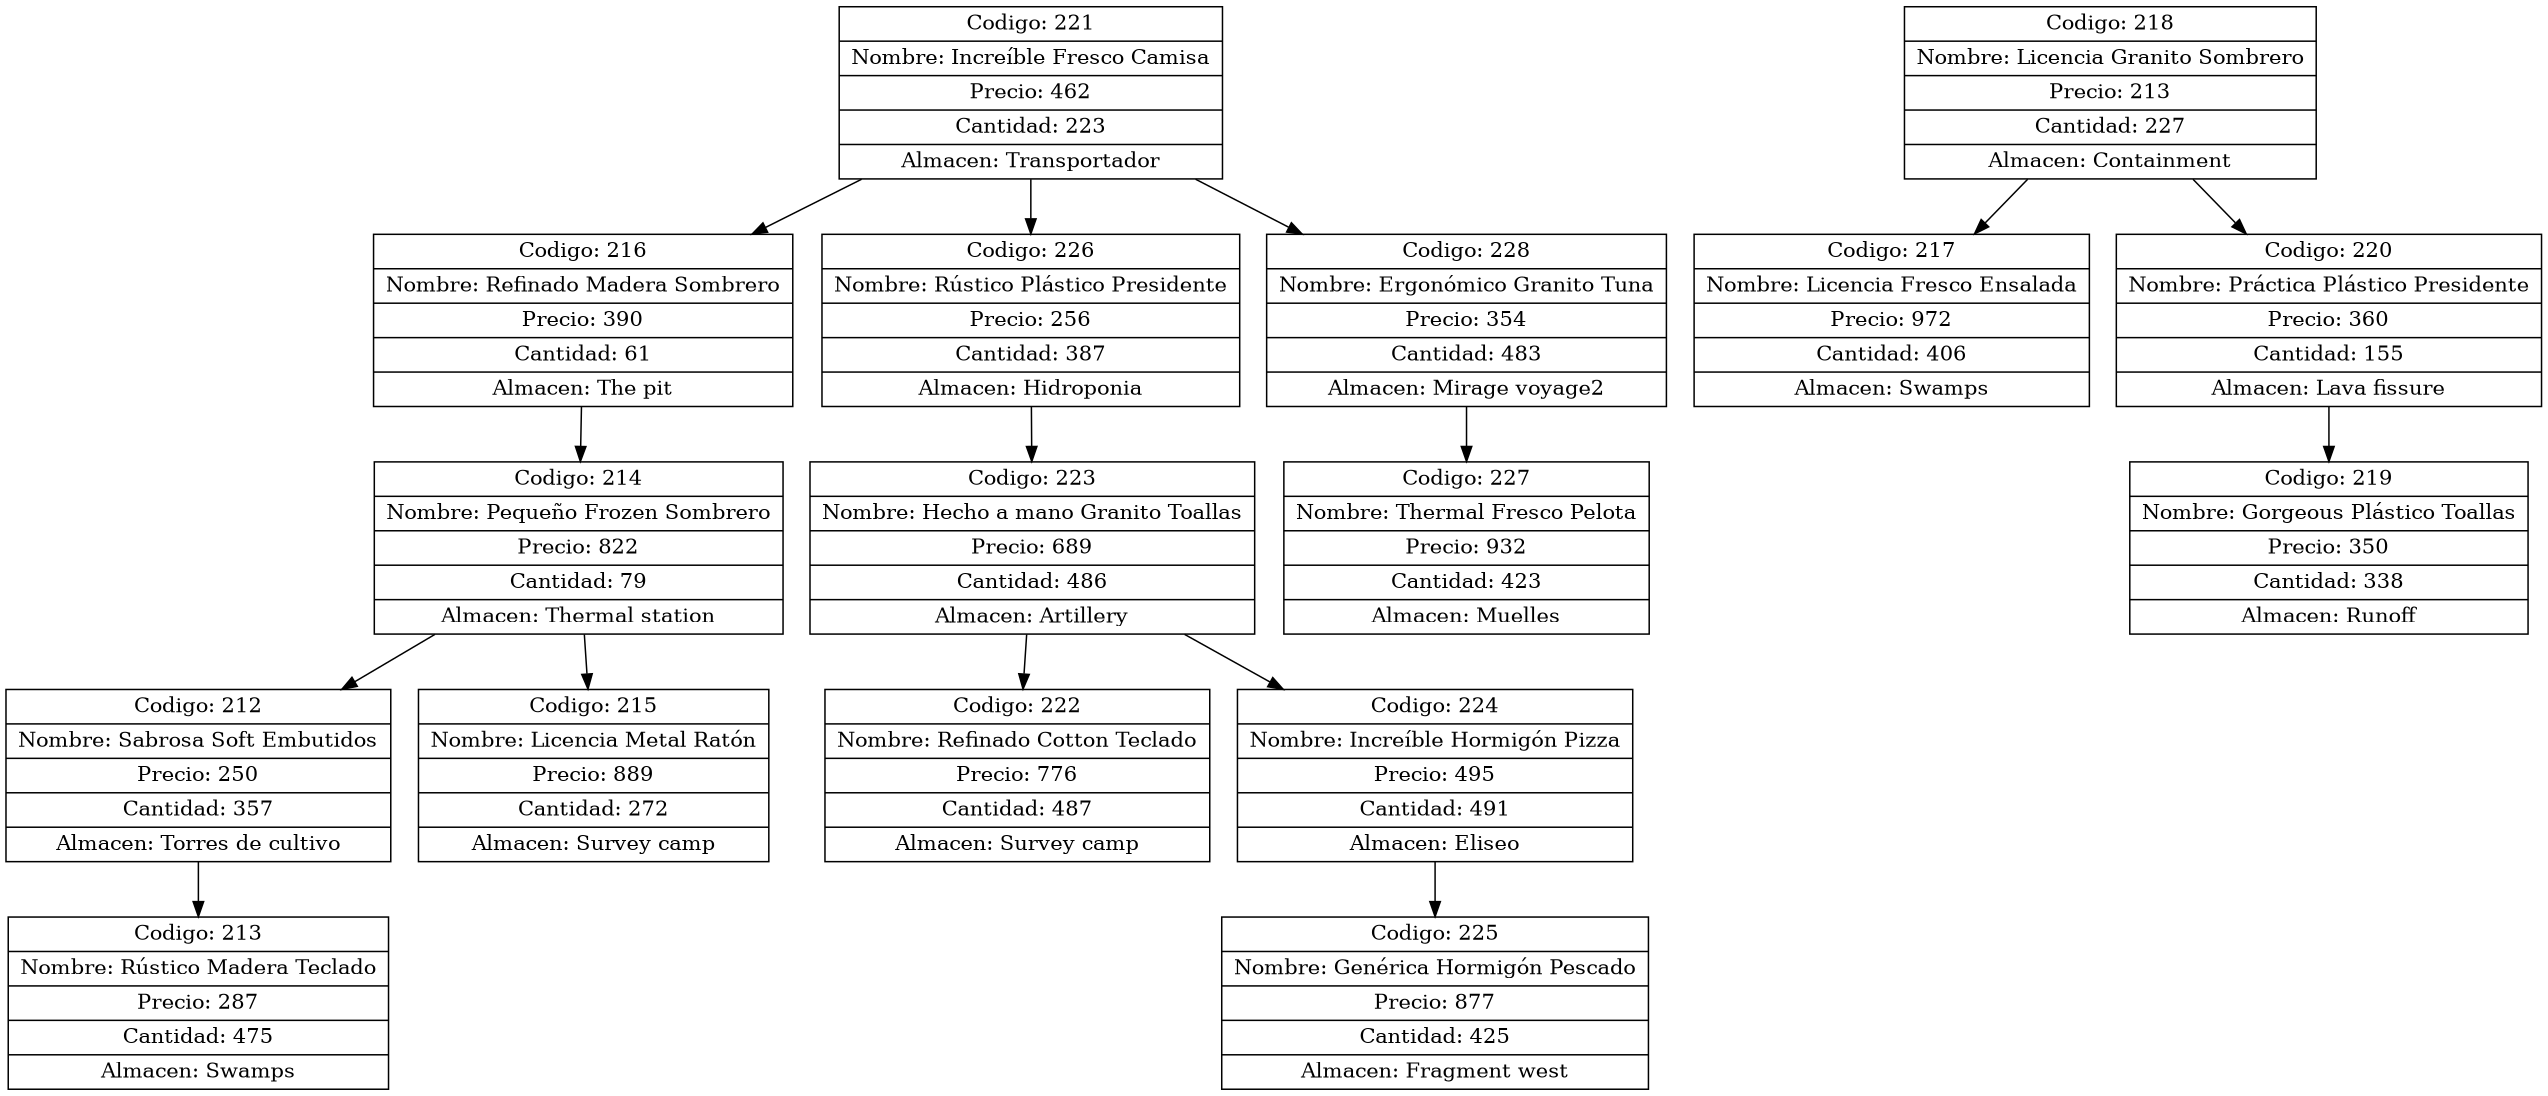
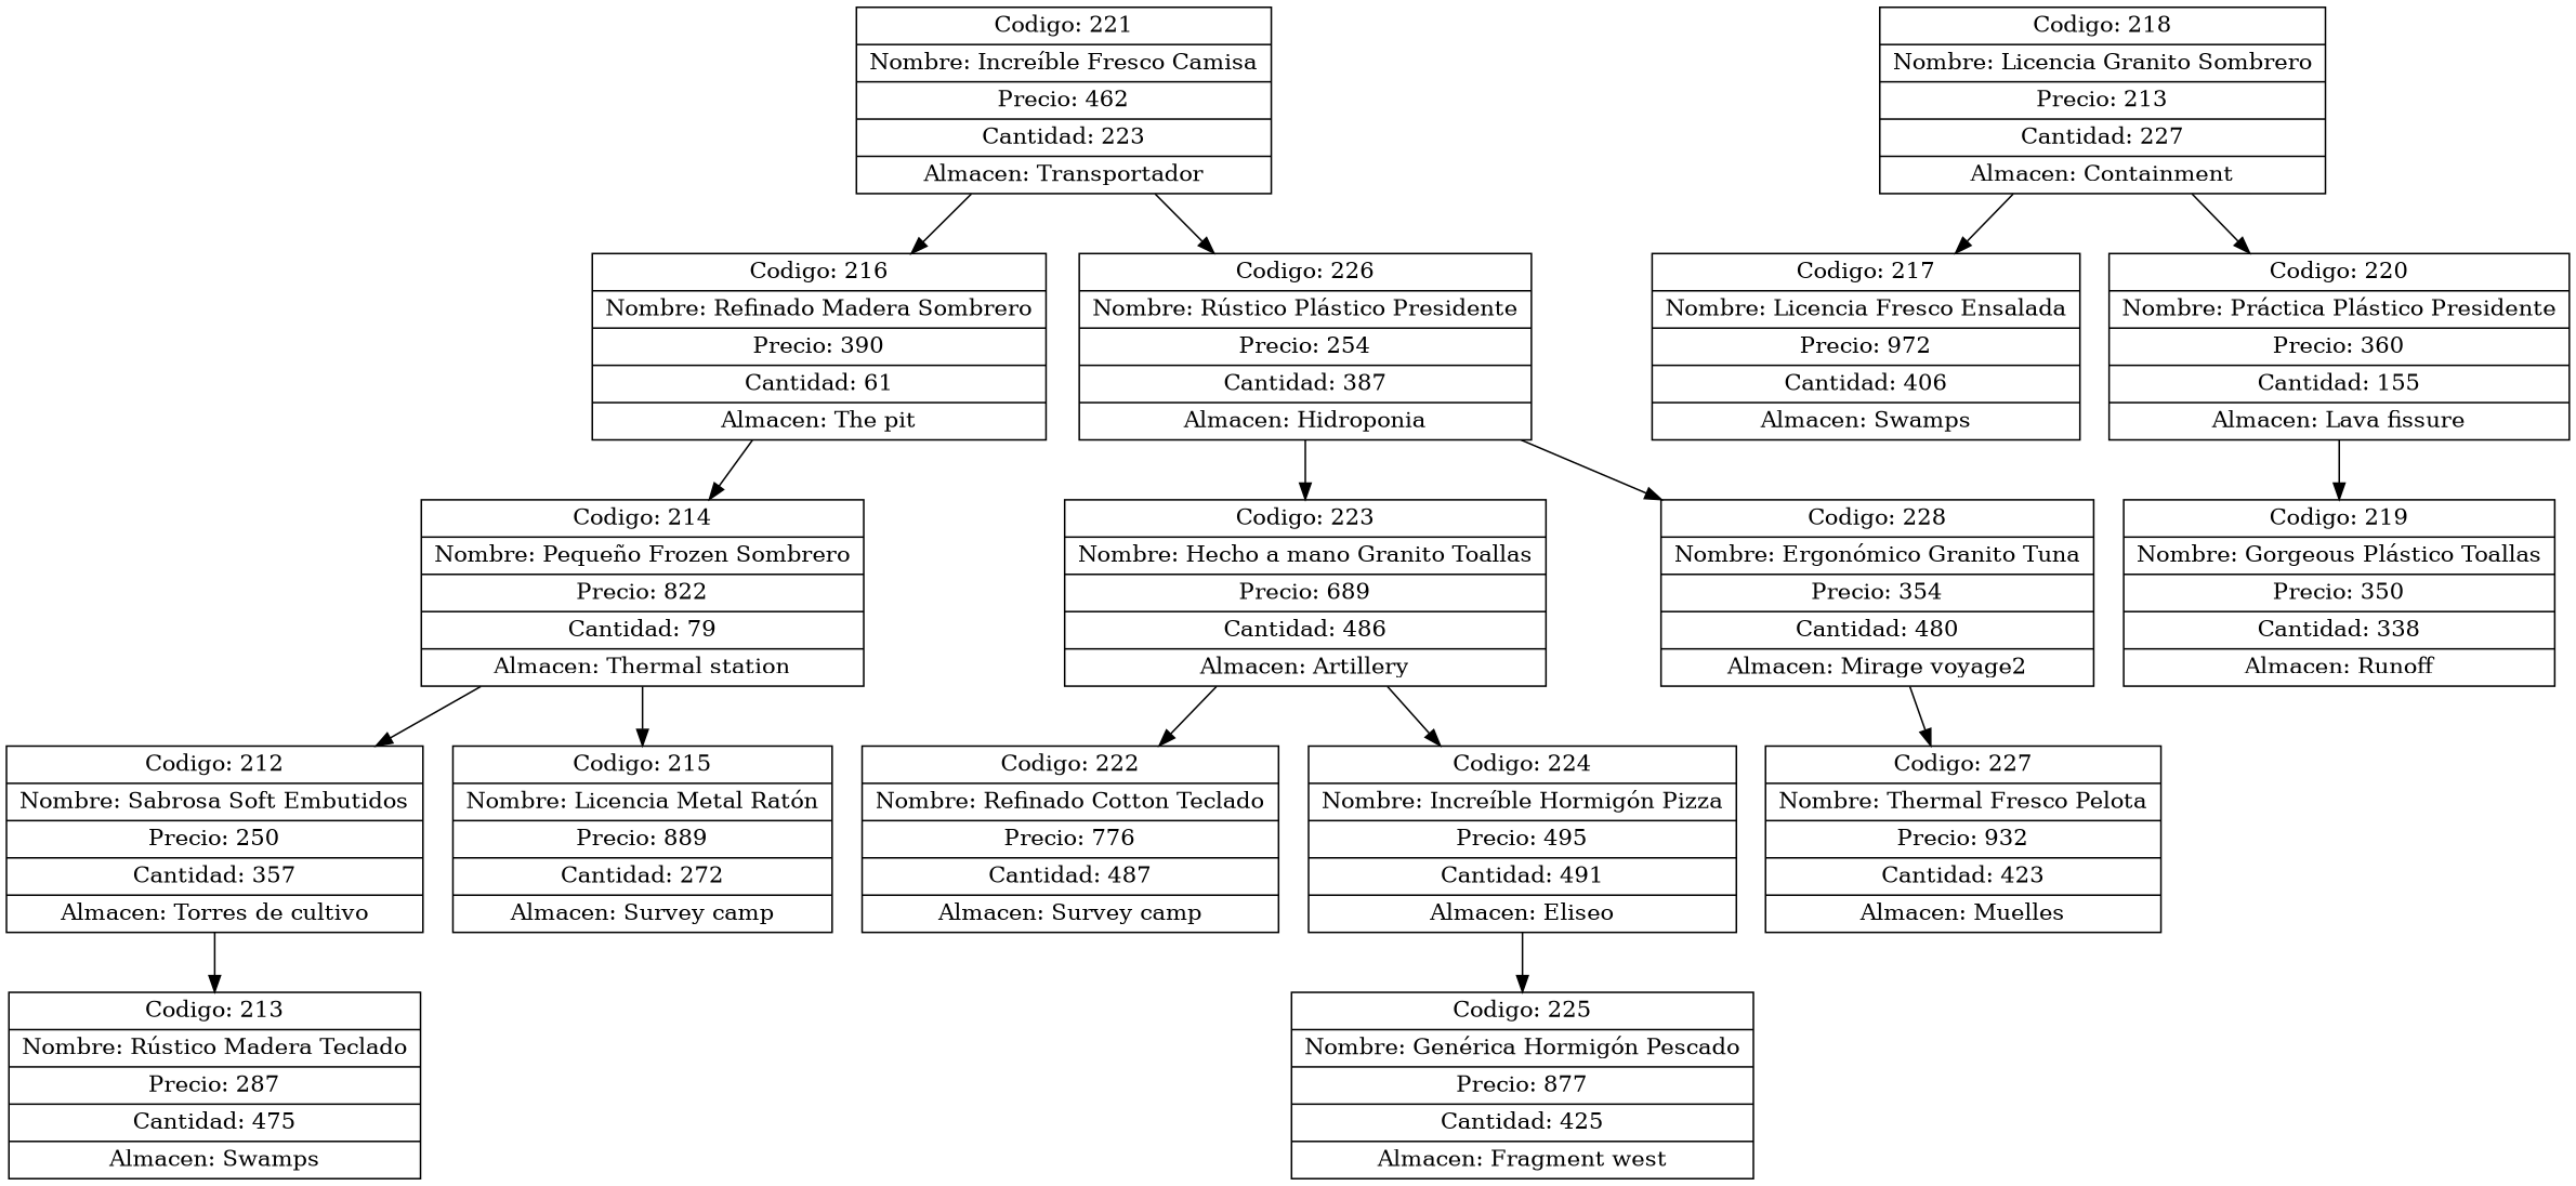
  digraph {
    node [shape=record]
    n1 [label="{ Codigo: 221 | Nombre: Increíble Fresco Camisa | Precio: 462 | Cantidad: 223 | Almacen: Transportador}"]
    n2 [label="{ Codigo: 216 | Nombre: Refinado Madera Sombrero | Precio: 390 | Cantidad: 61 | Almacen: The pit}"]
-   n3 [label="{ Codigo: 226 | Nombre: Rústico Plástico Presidente | Precio: 256 | Cantidad: 387 | Almacen: Hidroponia}"]
+   n3 [label="{ Codigo: 226 | Nombre: Rústico Plástico Presidente | Precio: 254 | Cantidad: 387 | Almacen: Hidroponia}"]
    n4 [label="{ Codigo: 214 | Nombre: Pequeño Frozen Sombrero | Precio: 822 | Cantidad: 79 | Almacen: Thermal station}"]
    n5 [label="{ Codigo: 223 | Nombre: Hecho a mano Granito Toallas | Precio: 689 | Cantidad: 486 | Almacen: Artillery}"]
-   n6 [label="{ Codigo: 228 | Nombre: Ergonómico Granito Tuna | Precio: 354 | Cantidad: 483 | Almacen: Mirage voyage2}"]
+   n6 [label="{ Codigo: 228 | Nombre: Ergonómico Granito Tuna | Precio: 354 | Cantidad: 480 | Almacen: Mirage voyage2}"]
    n7 [label="{ Codigo: 212 | Nombre: Sabrosa Soft Embutidos | Precio: 250 | Cantidad: 357 | Almacen: Torres de cultivo}"]
    n8 [label="{ Codigo: 215 | Nombre: Licencia Metal Ratón | Precio: 889 | Cantidad: 272 | Almacen: Survey camp}"]
    n9 [label="{ Codigo: 218 | Nombre: Licencia Granito Sombrero | Precio: 213 | Cantidad: 227 | Almacen: Containment}"]
    n10 [label="{ Codigo: 217 | Nombre: Licencia Fresco Ensalada | Precio: 972 | Cantidad: 406 | Almacen: Swamps}"]
    n11 [label="{ Codigo: 220 | Nombre: Práctica Plástico Presidente | Precio: 360 | Cantidad: 155 | Almacen: Lava fissure}"]
    n12 [label="{ Codigo: 213 | Nombre: Rústico Madera Teclado | Precio: 287 | Cantidad: 475 | Almacen: Swamps}"]
    n13 [label="{ Codigo: 219 | Nombre: Gorgeous Plástico Toallas | Precio: 350 | Cantidad: 338 | Almacen: Runoff}"]
    n14 [label="{ Codigo: 222 | Nombre: Refinado Cotton Teclado | Precio: 776 | Cantidad: 487 | Almacen: Survey camp}"]
    n15 [label="{ Codigo: 224 | Nombre: Increíble Hormigón Pizza | Precio: 495 | Cantidad: 491 | Almacen: Eliseo}"]
    n16 [label="{ Codigo: 227 | Nombre: Thermal Fresco Pelota | Precio: 932 | Cantidad: 423 | Almacen: Muelles}"]
    n17 [label="{ Codigo: 225 | Nombre: Genérica Hormigón Pescado | Precio: 877 | Cantidad: 425 | Almacen: Fragment west}"]
    n1 -> n2
    n1 -> n3
    n2 -> n4
    n3 -> n5
-   n1 -> n6
+   n3 -> n6
    n4 -> n7
    n4 -> n8
    n5 -> n14
    n5 -> n15
    n6 -> n16
    n7 -> n12
    n9 -> n10
    n9 -> n11
    n11 -> n13
    n15 -> n17
  }
